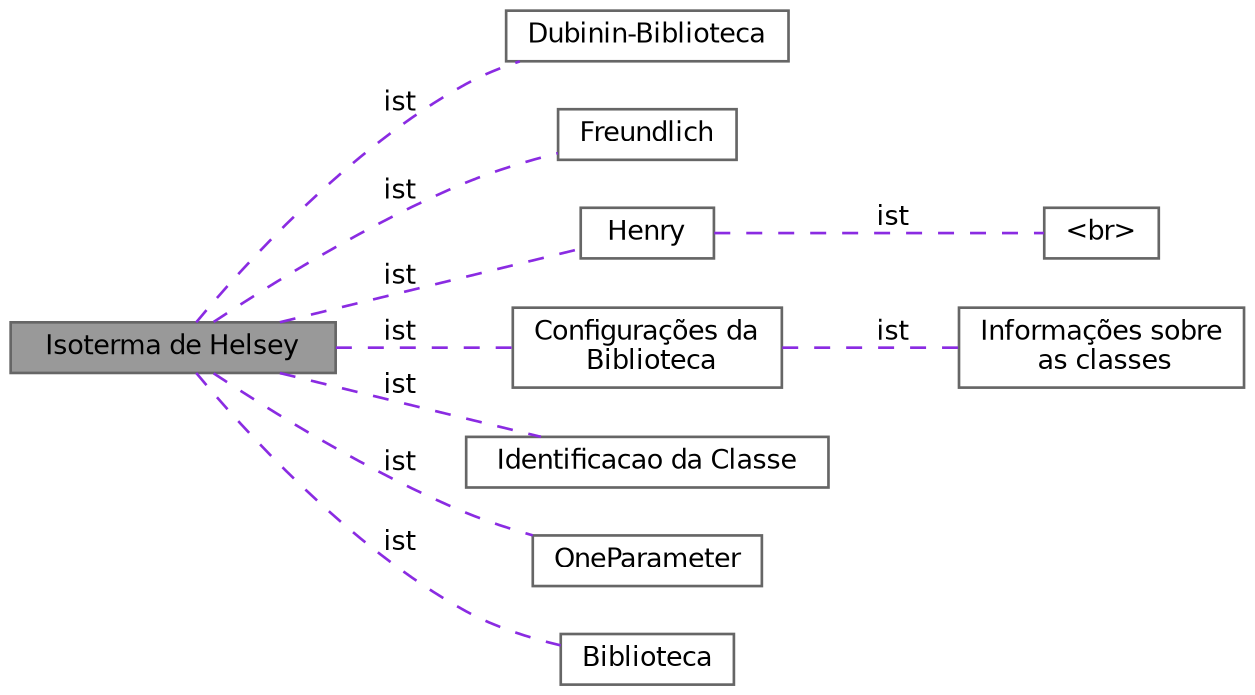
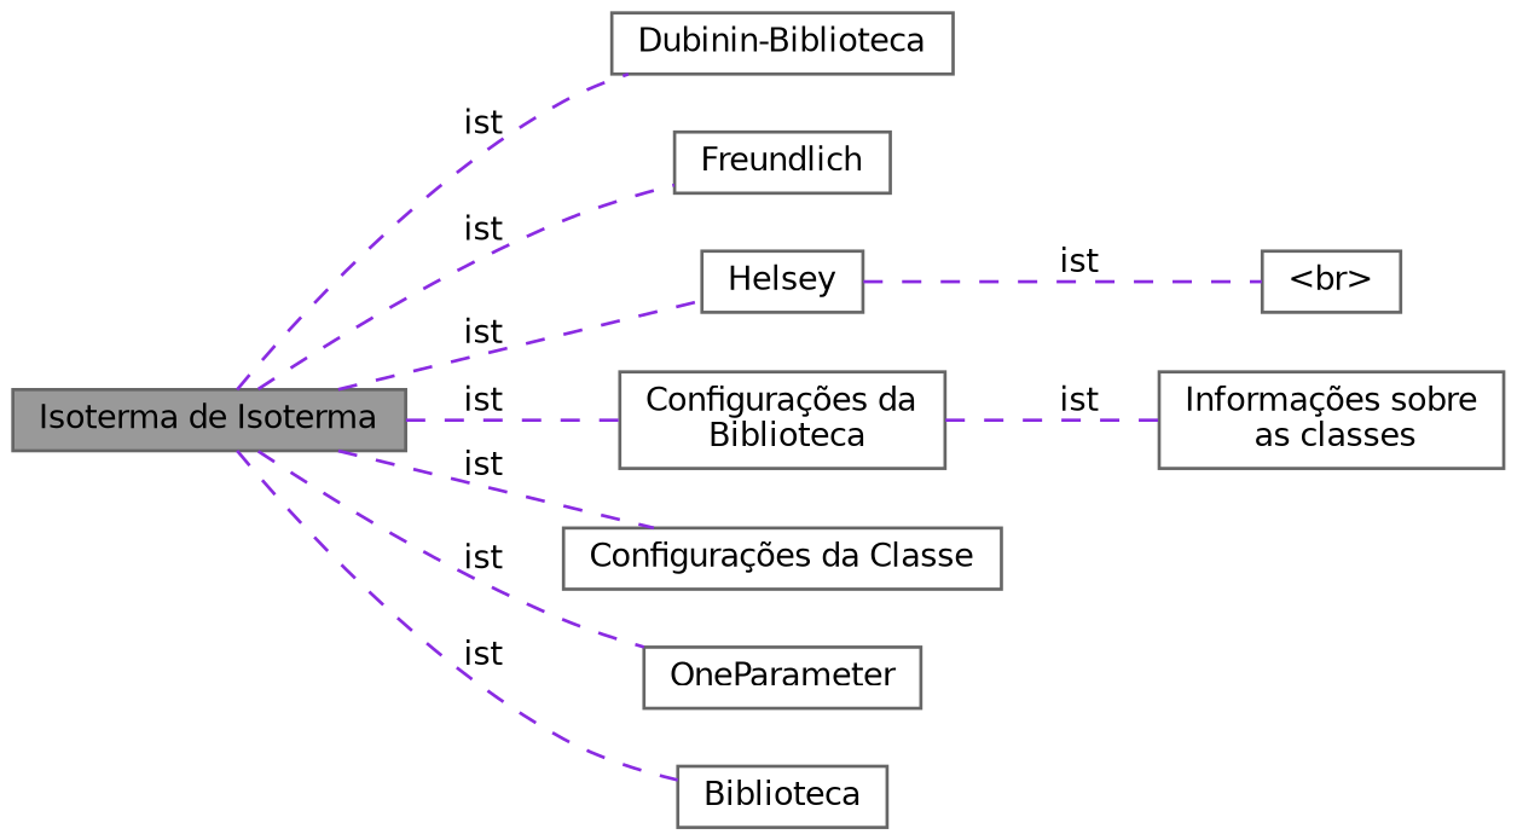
  digraph {
    rankdir=LR
    node [color=grey40 fillcolor=white fontname=Helvetica fontsize=10 shape=box style=filled]
    edge [color=blueviolet dir=none fontname=Helvetica fontsize=10 labelfontname=Helvetica labelfontsize=10 shape=plaintext style=dashed]
    n1 [height=0.2 label="Dubinin-Biblioteca" width=0.4]
    n2 [height=0.2 label=Freundlich width=0.4]
-   n3 [color=gray40 fillcolor=grey60 fontcolor=black height=0.2 label="Isoterma de Helsey" width=0.4]
-   n4 [height=0.2 label=Henry width=0.4]
+   n3 [color=gray40 fillcolor=grey60 fontcolor=black height=0.2 label="Isoterma de Isoterma" width=0.4]
+   n4 [height=0.2 label=Helsey width=0.4]
    n5 [height=0.2 label="Configurações da\l Biblioteca" width=0.4]
-   n6 [height=0.2 label="Identificacao da Classe" width=0.4]
+   n6 [height=0.2 label="Configurações da Classe" width=0.4]
    n7 [height=0.2 label=OneParameter width=0.4]
    n8 [height=0.2 label=Biblioteca width=0.4]
    n9 [height=0.2 label="\<br\>" width=0.4]
    n10 [height=0.2 label="Informações sobre\l as classes" width=0.4]
    n3 -> n1 [label=ist]
    n3 -> n2 [label=ist]
    n3 -> n4 [label=ist]
    n3 -> n5 [label=ist]
    n3 -> n6 [label=ist]
    n3 -> n7 [label=ist]
    n3 -> n8 [label=ist]
    n4 -> n9 [label=ist]
    n5 -> n10 [label=ist]
  }
